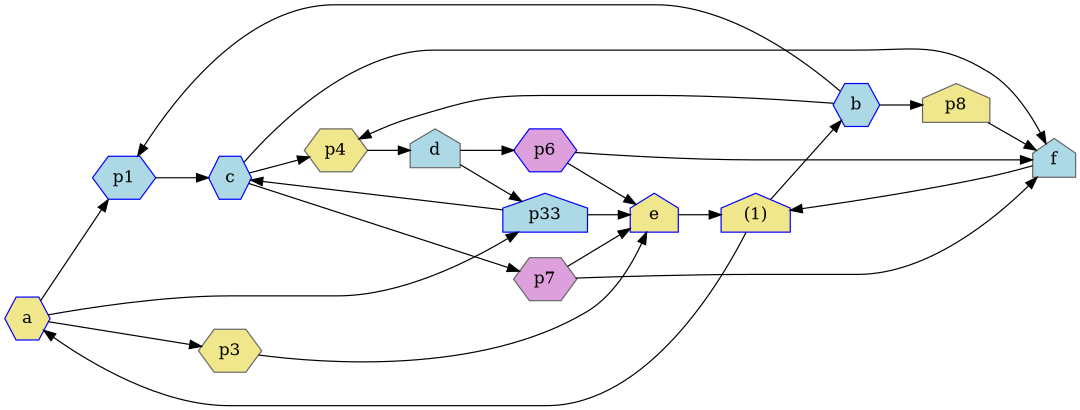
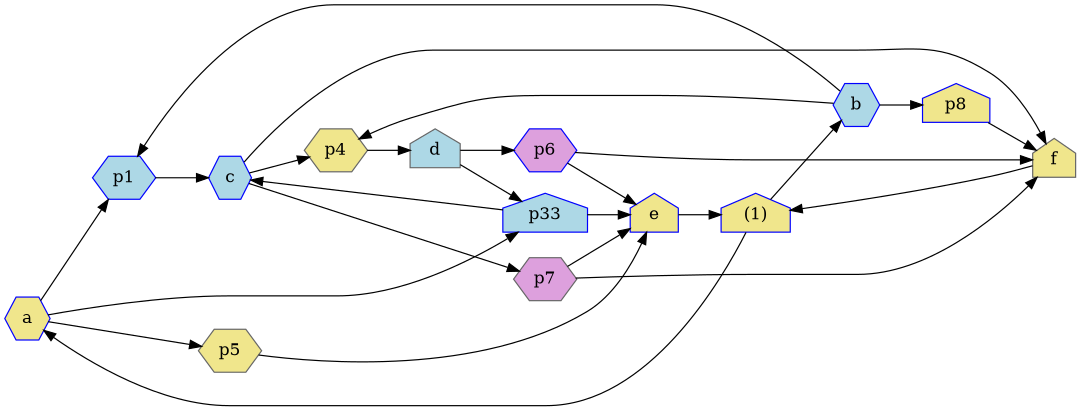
  digraph {
    rankdir=LR
    node [color=blue fillcolor=khaki shape=hexagon style=filled]
    n1 [label=a width=0.5]
    p1 [fillcolor=lightblue width=0.5]
    p33 [fillcolor=lightblue shape=house width=0.5]
-   p5 [color=gray40 width=0.5 label=p3]
+   p5 [color=gray40 width=0.5]
    n5 [fillcolor=lightblue label=c width=0.5]
    n6 [label=e shape=house width=0.5]
    n7 [fillcolor=lightblue label=b width=0.5]
    p4 [color=gray40 width=0.5]
-   p8 [color=gray40 shape=house width=0.5]
+   p8 [shape=house width=0.5]
    n10 [color=gray40 fillcolor=lightblue label=d shape=house width=0.5]
-   n11 [color=gray40 fillcolor=lightblue label=f shape=house width=0.5]
+   n11 [color=gray40 label=f shape=house width=0.5]
    p7 [color=gray40 fillcolor=plum width=0.5]
    p6 [fillcolor=plum width=0.5]
    n14 [label="(1)" shape=house width=0.5]
    n1 -> p1
    n1 -> p33
    n1 -> p5
    p1 -> n5
    p33 -> n5
    p33 -> n6
    p5 -> n6
    n5 -> p4
    n5 -> n11
    n5 -> p7
    n6 -> n14
    n7 -> p1
    n7 -> p4
    n7 -> p8
    p4 -> n10
    p8 -> n11
    n10 -> p33
    n10 -> p6
    n11 -> n14
    p7 -> n6
    p7 -> n11
    p6 -> n6
    p6 -> n11
    n14 -> n1
    n14 -> n7
  }
